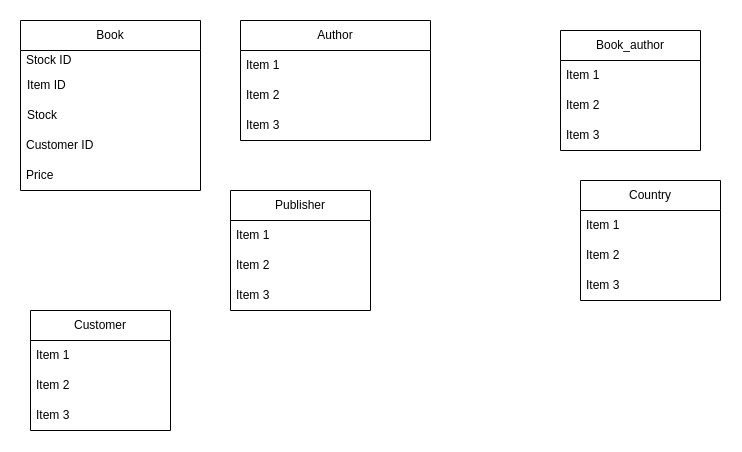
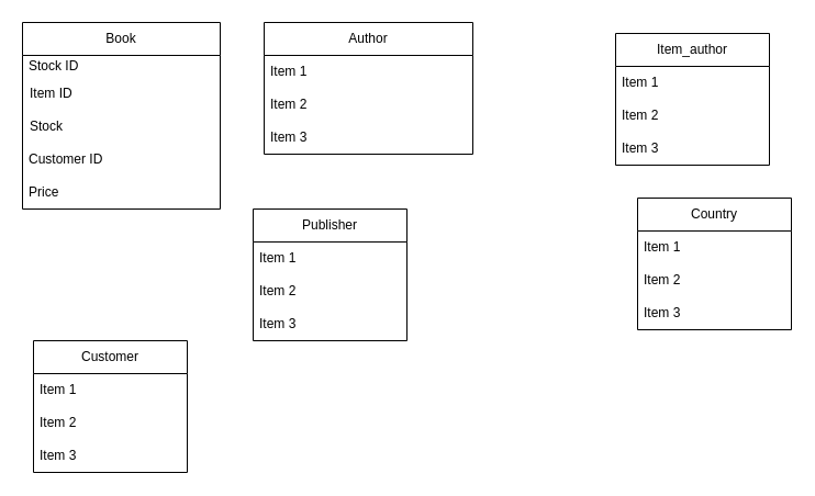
  <mxCell id="0" />
  <mxCell id="1" parent="0" />
  <mxCell id="2" value="Book" style="swimlane;fontStyle=0;childLayout=stackLayout;horizontal=1;startSize=30;horizontalStack=0;resizeParent=1;resizeParentMax=0;resizeLast=0;collapsible=1;marginBottom=0;whiteSpace=wrap;html=1;" vertex="1" parent="1"><mxGeometry x="20" y="20" width="180" height="170" as="geometry" /></mxCell>
  <mxCell id="3" value="Stock ID" style="text;strokeColor=none;fillColor=none;align=left;verticalAlign=middle;spacingLeft=4;spacingRight=4;overflow=hidden;points=[[0,0.5],[1,0.5]];portConstraint=eastwest;rotatable=0;whiteSpace=wrap;html=1;" vertex="1" parent="2"><mxGeometry y="30" width="180" height="20" as="geometry" /></mxCell>
  <mxCell id="4" value="" style="shape=table;startSize=0;container=1;collapsible=0;childLayout=tableLayout;fontSize=11;fillColor=none;strokeColor=none;" vertex="1" parent="2"><mxGeometry y="50" width="180" height="60" as="geometry" /></mxCell>
  <mxCell id="5" value="" style="shape=tableRow;horizontal=0;startSize=0;swimlaneHead=0;swimlaneBody=0;strokeColor=inherit;top=0;left=0;bottom=0;right=0;collapsible=0;dropTarget=0;fillColor=none;points=[[0,0.5],[1,0.5]];portConstraint=eastwest;fontSize=16;" vertex="1" parent="4"><mxGeometry width="180" height="30" as="geometry" /></mxCell>
  <mxCell id="6" value="Item ID" style="shape=partialRectangle;html=1;whiteSpace=wrap;connectable=0;strokeColor=inherit;overflow=hidden;fillColor=none;top=0;left=0;bottom=0;right=0;pointerEvents=1;fontSize=12;align=left;spacingLeft=5;" vertex="1" parent="5"><mxGeometry width="180" height="30" as="geometry"><mxRectangle width="180" height="30" as="alternateBounds" /></mxGeometry></mxCell>
  <mxCell id="7" value="" style="shape=tableRow;horizontal=0;startSize=0;swimlaneHead=0;swimlaneBody=0;strokeColor=inherit;top=0;left=0;bottom=0;right=0;collapsible=0;dropTarget=0;fillColor=none;points=[[0,0.5],[1,0.5]];portConstraint=eastwest;fontSize=16;" vertex="1" parent="4"><mxGeometry y="30" width="180" height="30" as="geometry" /></mxCell>
  <mxCell id="8" value="Stock" style="shape=partialRectangle;html=1;whiteSpace=wrap;connectable=0;strokeColor=inherit;overflow=hidden;fillColor=none;top=0;left=0;bottom=0;right=0;pointerEvents=1;fontSize=12;align=left;spacingLeft=5;" vertex="1" parent="7"><mxGeometry width="180" height="30" as="geometry"><mxRectangle width="180" height="30" as="alternateBounds" /></mxGeometry></mxCell>
  <mxCell id="9" value="Customer ID" style="text;strokeColor=none;fillColor=none;align=left;verticalAlign=middle;spacingLeft=4;spacingRight=4;overflow=hidden;points=[[0,0.5],[1,0.5]];portConstraint=eastwest;rotatable=0;whiteSpace=wrap;html=1;" vertex="1" parent="2"><mxGeometry y="110" width="180" height="30" as="geometry" /></mxCell>
  <mxCell id="10" value="Price" style="text;strokeColor=none;fillColor=none;align=left;verticalAlign=middle;spacingLeft=4;spacingRight=4;overflow=hidden;points=[[0,0.5],[1,0.5]];portConstraint=eastwest;rotatable=0;whiteSpace=wrap;html=1;" vertex="1" parent="2"><mxGeometry y="140" width="180" height="30" as="geometry" /></mxCell>
  <mxCell id="11" value="Author" style="swimlane;fontStyle=0;childLayout=stackLayout;horizontal=1;startSize=30;horizontalStack=0;resizeParent=1;resizeParentMax=0;resizeLast=0;collapsible=1;marginBottom=0;whiteSpace=wrap;html=1;" vertex="1" parent="1"><mxGeometry x="240" y="20" width="190" height="120" as="geometry" /></mxCell>
  <mxCell id="12" value="Item 1" style="text;strokeColor=none;fillColor=none;align=left;verticalAlign=middle;spacingLeft=4;spacingRight=4;overflow=hidden;points=[[0,0.5],[1,0.5]];portConstraint=eastwest;rotatable=0;whiteSpace=wrap;html=1;" vertex="1" parent="11"><mxGeometry y="30" width="190" height="30" as="geometry" /></mxCell>
  <mxCell id="13" value="Item 2" style="text;strokeColor=none;fillColor=none;align=left;verticalAlign=middle;spacingLeft=4;spacingRight=4;overflow=hidden;points=[[0,0.5],[1,0.5]];portConstraint=eastwest;rotatable=0;whiteSpace=wrap;html=1;" vertex="1" parent="11"><mxGeometry y="60" width="190" height="30" as="geometry" /></mxCell>
  <mxCell id="14" value="Item 3" style="text;strokeColor=none;fillColor=none;align=left;verticalAlign=middle;spacingLeft=4;spacingRight=4;overflow=hidden;points=[[0,0.5],[1,0.5]];portConstraint=eastwest;rotatable=0;whiteSpace=wrap;html=1;" vertex="1" parent="11"><mxGeometry y="90" width="190" height="30" as="geometry" /></mxCell>
- <mxCell id="15" value="Book_author" style="swimlane;fontStyle=0;childLayout=stackLayout;horizontal=1;startSize=30;horizontalStack=0;resizeParent=1;resizeParentMax=0;resizeLast=0;collapsible=1;marginBottom=0;whiteSpace=wrap;html=1;" vertex="1" parent="1"><mxGeometry x="560" y="30" width="140" height="120" as="geometry" /></mxCell>
+ <mxCell id="15" value="Item_author" style="swimlane;fontStyle=0;childLayout=stackLayout;horizontal=1;startSize=30;horizontalStack=0;resizeParent=1;resizeParentMax=0;resizeLast=0;collapsible=1;marginBottom=0;whiteSpace=wrap;html=1;" vertex="1" parent="1"><mxGeometry x="560" y="30" width="140" height="120" as="geometry" /></mxCell>
  <mxCell id="16" value="Item 1" style="text;strokeColor=none;fillColor=none;align=left;verticalAlign=middle;spacingLeft=4;spacingRight=4;overflow=hidden;points=[[0,0.5],[1,0.5]];portConstraint=eastwest;rotatable=0;whiteSpace=wrap;html=1;" vertex="1" parent="15"><mxGeometry y="30" width="140" height="30" as="geometry" /></mxCell>
  <mxCell id="17" value="Item 2" style="text;strokeColor=none;fillColor=none;align=left;verticalAlign=middle;spacingLeft=4;spacingRight=4;overflow=hidden;points=[[0,0.5],[1,0.5]];portConstraint=eastwest;rotatable=0;whiteSpace=wrap;html=1;" vertex="1" parent="15"><mxGeometry y="60" width="140" height="30" as="geometry" /></mxCell>
  <mxCell id="18" value="Item 3" style="text;strokeColor=none;fillColor=none;align=left;verticalAlign=middle;spacingLeft=4;spacingRight=4;overflow=hidden;points=[[0,0.5],[1,0.5]];portConstraint=eastwest;rotatable=0;whiteSpace=wrap;html=1;" vertex="1" parent="15"><mxGeometry y="90" width="140" height="30" as="geometry" /></mxCell>
  <mxCell id="19" value="Publisher" style="swimlane;fontStyle=0;childLayout=stackLayout;horizontal=1;startSize=30;horizontalStack=0;resizeParent=1;resizeParentMax=0;resizeLast=0;collapsible=1;marginBottom=0;whiteSpace=wrap;html=1;" vertex="1" parent="1"><mxGeometry x="230" y="190" width="140" height="120" as="geometry" /></mxCell>
  <mxCell id="20" value="Item 1" style="text;strokeColor=none;fillColor=none;align=left;verticalAlign=middle;spacingLeft=4;spacingRight=4;overflow=hidden;points=[[0,0.5],[1,0.5]];portConstraint=eastwest;rotatable=0;whiteSpace=wrap;html=1;" vertex="1" parent="19"><mxGeometry y="30" width="140" height="30" as="geometry" /></mxCell>
  <mxCell id="21" value="Item 2" style="text;strokeColor=none;fillColor=none;align=left;verticalAlign=middle;spacingLeft=4;spacingRight=4;overflow=hidden;points=[[0,0.5],[1,0.5]];portConstraint=eastwest;rotatable=0;whiteSpace=wrap;html=1;" vertex="1" parent="19"><mxGeometry y="60" width="140" height="30" as="geometry" /></mxCell>
  <mxCell id="22" value="Item 3" style="text;strokeColor=none;fillColor=none;align=left;verticalAlign=middle;spacingLeft=4;spacingRight=4;overflow=hidden;points=[[0,0.5],[1,0.5]];portConstraint=eastwest;rotatable=0;whiteSpace=wrap;html=1;" vertex="1" parent="19"><mxGeometry y="90" width="140" height="30" as="geometry" /></mxCell>
  <mxCell id="23" value="Country" style="swimlane;fontStyle=0;childLayout=stackLayout;horizontal=1;startSize=30;horizontalStack=0;resizeParent=1;resizeParentMax=0;resizeLast=0;collapsible=1;marginBottom=0;whiteSpace=wrap;html=1;" vertex="1" parent="1"><mxGeometry x="580" y="180" width="140" height="120" as="geometry" /></mxCell>
  <mxCell id="24" value="Item 1" style="text;strokeColor=none;fillColor=none;align=left;verticalAlign=middle;spacingLeft=4;spacingRight=4;overflow=hidden;points=[[0,0.5],[1,0.5]];portConstraint=eastwest;rotatable=0;whiteSpace=wrap;html=1;" vertex="1" parent="23"><mxGeometry y="30" width="140" height="30" as="geometry" /></mxCell>
  <mxCell id="25" value="Item 2" style="text;strokeColor=none;fillColor=none;align=left;verticalAlign=middle;spacingLeft=4;spacingRight=4;overflow=hidden;points=[[0,0.5],[1,0.5]];portConstraint=eastwest;rotatable=0;whiteSpace=wrap;html=1;" vertex="1" parent="23"><mxGeometry y="60" width="140" height="30" as="geometry" /></mxCell>
  <mxCell id="26" value="Item 3" style="text;strokeColor=none;fillColor=none;align=left;verticalAlign=middle;spacingLeft=4;spacingRight=4;overflow=hidden;points=[[0,0.5],[1,0.5]];portConstraint=eastwest;rotatable=0;whiteSpace=wrap;html=1;" vertex="1" parent="23"><mxGeometry y="90" width="140" height="30" as="geometry" /></mxCell>
  <mxCell id="27" value="Customer" style="swimlane;fontStyle=0;childLayout=stackLayout;horizontal=1;startSize=30;horizontalStack=0;resizeParent=1;resizeParentMax=0;resizeLast=0;collapsible=1;marginBottom=0;whiteSpace=wrap;html=1;" vertex="1" parent="1"><mxGeometry x="30" y="310" width="140" height="120" as="geometry" /></mxCell>
  <mxCell id="28" value="Item 1" style="text;strokeColor=none;fillColor=none;align=left;verticalAlign=middle;spacingLeft=4;spacingRight=4;overflow=hidden;points=[[0,0.5],[1,0.5]];portConstraint=eastwest;rotatable=0;whiteSpace=wrap;html=1;" vertex="1" parent="27"><mxGeometry y="30" width="140" height="30" as="geometry" /></mxCell>
  <mxCell id="29" value="Item 2" style="text;strokeColor=none;fillColor=none;align=left;verticalAlign=middle;spacingLeft=4;spacingRight=4;overflow=hidden;points=[[0,0.5],[1,0.5]];portConstraint=eastwest;rotatable=0;whiteSpace=wrap;html=1;" vertex="1" parent="27"><mxGeometry y="60" width="140" height="30" as="geometry" /></mxCell>
  <mxCell id="30" value="Item 3" style="text;strokeColor=none;fillColor=none;align=left;verticalAlign=middle;spacingLeft=4;spacingRight=4;overflow=hidden;points=[[0,0.5],[1,0.5]];portConstraint=eastwest;rotatable=0;whiteSpace=wrap;html=1;" vertex="1" parent="27"><mxGeometry y="90" width="140" height="30" as="geometry" /></mxCell>
